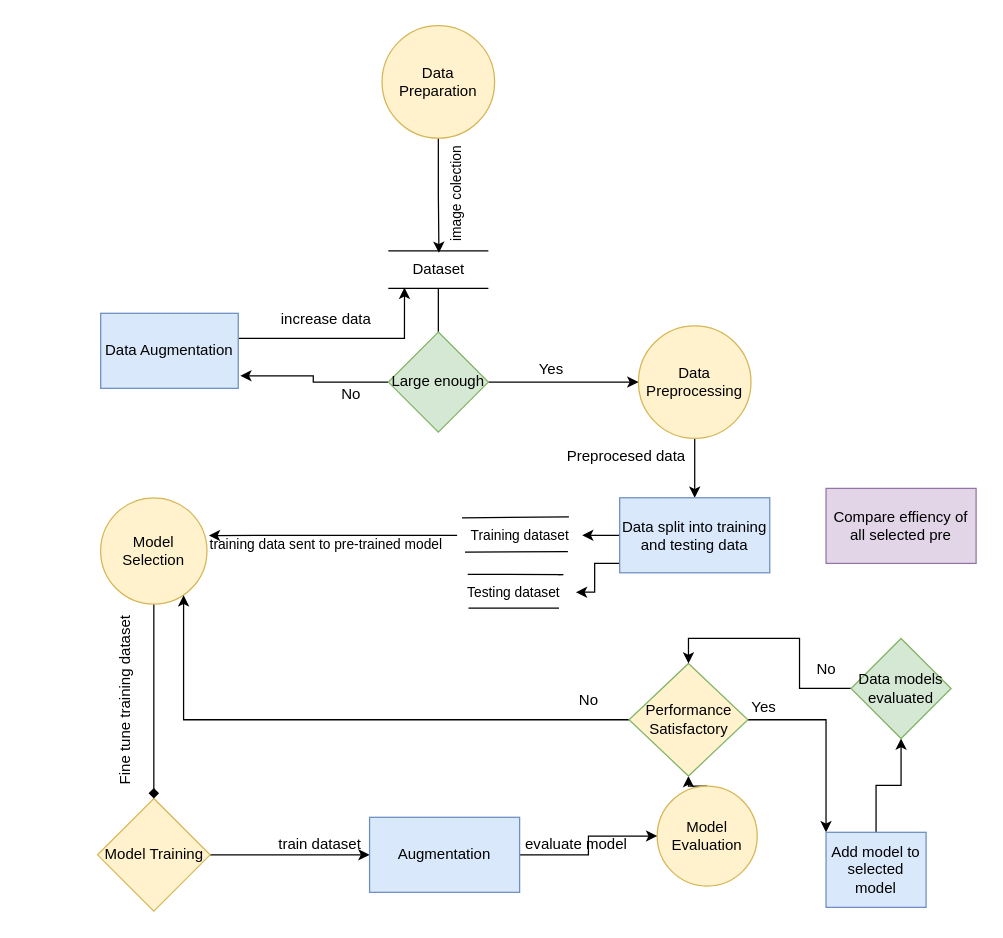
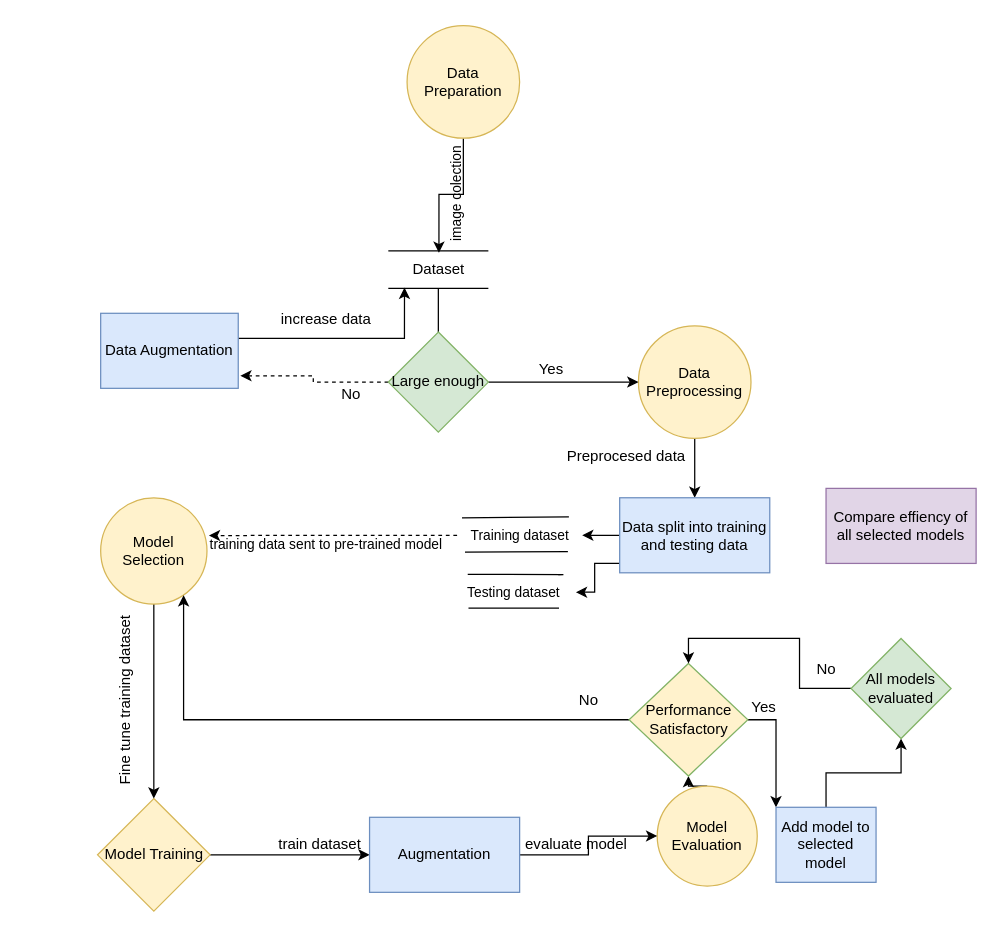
  <mxCell id="0" />
  <mxCell id="1" parent="0" />
  <mxCell id="2" style="edgeStyle=orthogonalEdgeStyle;rounded=0;orthogonalLoop=1;jettySize=auto;html=1;entryX=0.508;entryY=0.056;entryDx=0;entryDy=0;entryPerimeter=0;" parent="1" source="3" target="13" edge="1"><mxGeometry relative="1" as="geometry" /></mxCell>
- <mxCell id="3" value="Data Preparation" style="ellipse;whiteSpace=wrap;html=1;aspect=fixed;fillColor=#fff2cc;strokeColor=#d6b656;" parent="1" vertex="1"><mxGeometry x="305" y="20" width="90" height="90" as="geometry" /></mxCell>
+ <mxCell id="3" value="Data Preparation" style="ellipse;whiteSpace=wrap;html=1;aspect=fixed;fillColor=#fff2cc;strokeColor=#d6b656;" parent="1" vertex="1"><mxGeometry x="325" y="20" width="90" height="90" as="geometry" /></mxCell>
  <mxCell id="4" style="edgeStyle=orthogonalEdgeStyle;rounded=0;orthogonalLoop=1;jettySize=auto;html=1;entryX=0;entryY=0.5;entryDx=0;entryDy=0;" parent="1" source="5" target="32" edge="1"><mxGeometry relative="1" as="geometry" /></mxCell>
  <mxCell id="5" value="Model Training" style="rhombus;whiteSpace=wrap;html=1;aspect=fixed;fillColor=#fff2cc;strokeColor=#d6b656;" parent="1" vertex="1"><mxGeometry x="77.5" y="638" width="90" height="90" as="geometry" /></mxCell>
  <mxCell id="6" style="edgeStyle=orthogonalEdgeStyle;rounded=0;orthogonalLoop=1;jettySize=auto;html=1;exitX=0.5;exitY=1;exitDx=0;exitDy=0;entryX=0.5;entryY=0;entryDx=0;entryDy=0;" parent="1" source="7" target="25" edge="1"><mxGeometry relative="1" as="geometry" /></mxCell>
  <mxCell id="7" value="Data Preprocessing" style="ellipse;whiteSpace=wrap;html=1;aspect=fixed;fillColor=#fff2cc;strokeColor=#d6b656;" parent="1" vertex="1"><mxGeometry x="510" y="260" width="90" height="90" as="geometry" /></mxCell>
  <mxCell id="8" value="" style="endArrow=none;html=1;rounded=0;" parent="1" edge="1"><mxGeometry width="50" height="50" relative="1" as="geometry"><mxPoint x="310" y="200" as="sourcePoint" /><mxPoint x="390" y="200" as="targetPoint" /></mxGeometry></mxCell>
  <mxCell id="9" value="" style="endArrow=none;html=1;rounded=0;" parent="1" edge="1"><mxGeometry width="50" height="50" relative="1" as="geometry"><mxPoint x="310" y="230" as="sourcePoint" /><mxPoint x="390" y="230" as="targetPoint" /><Array as="points"><mxPoint x="340" y="230" /></Array></mxGeometry></mxCell>
  <mxCell id="10" style="edgeStyle=orthogonalEdgeStyle;rounded=0;orthogonalLoop=1;jettySize=auto;html=1;exitX=0.5;exitY=0;exitDx=0;exitDy=0;entryX=0.5;entryY=1;entryDx=0;entryDy=0;" parent="1" source="11" target="37" edge="1"><mxGeometry relative="1" as="geometry" /></mxCell>
  <mxCell id="11" value="Model Evaluation" style="ellipse;whiteSpace=wrap;html=1;aspect=fixed;fillColor=#fff2cc;strokeColor=#d6b656;" parent="1" vertex="1"><mxGeometry x="525" y="628" width="80" height="80" as="geometry" /></mxCell>
  <mxCell id="12" style="edgeStyle=orthogonalEdgeStyle;rounded=0;orthogonalLoop=1;jettySize=auto;html=1;entryX=0.5;entryY=0;entryDx=0;entryDy=0;endArrow=none;" parent="1" source="13" target="16" edge="1"><mxGeometry relative="1" as="geometry" /></mxCell>
  <mxCell id="13" value="Dataset" style="text;html=1;align=center;verticalAlign=middle;resizable=0;points=[];autosize=1;strokeColor=none;fillColor=none;" parent="1" vertex="1"><mxGeometry x="320" y="200" width="60" height="30" as="geometry" /></mxCell>
- <mxCell id="14" style="edgeStyle=orthogonalEdgeStyle;rounded=0;orthogonalLoop=1;jettySize=auto;html=1;exitX=0;exitY=0.5;exitDx=0;exitDy=0;entryX=1.015;entryY=0.833;entryDx=0;entryDy=0;entryPerimeter=0;" parent="1" source="16" target="22" edge="1"><mxGeometry relative="1" as="geometry" /></mxCell>
+ <mxCell id="14" style="edgeStyle=orthogonalEdgeStyle;rounded=0;orthogonalLoop=1;jettySize=auto;html=1;exitX=0;exitY=0.5;exitDx=0;exitDy=0;entryX=1.015;entryY=0.833;entryDx=0;entryDy=0;entryPerimeter=0;dashed=1;" parent="1" source="16" target="22" edge="1"><mxGeometry relative="1" as="geometry" /></mxCell>
  <mxCell id="15" style="edgeStyle=orthogonalEdgeStyle;rounded=0;orthogonalLoop=1;jettySize=auto;html=1;exitX=1;exitY=0.5;exitDx=0;exitDy=0;" parent="1" source="16" target="7" edge="1"><mxGeometry relative="1" as="geometry" /></mxCell>
  <mxCell id="16" value="Large enough" style="rhombus;whiteSpace=wrap;html=1;fillColor=#d5e8d4;strokeColor=#82b366;" parent="1" vertex="1"><mxGeometry x="310" y="265" width="80" height="80" as="geometry" /></mxCell>
  <mxCell id="17" value="No" style="text;html=1;align=center;verticalAlign=middle;resizable=0;points=[];autosize=1;strokeColor=none;fillColor=none;" parent="1" vertex="1"><mxGeometry x="260" y="300" width="40" height="30" as="geometry" /></mxCell>
  <mxCell id="18" value="Yes" style="text;html=1;align=center;verticalAlign=middle;resizable=0;points=[];autosize=1;strokeColor=none;fillColor=none;" parent="1" vertex="1"><mxGeometry x="420" y="280" width="40" height="30" as="geometry" /></mxCell>
  <mxCell id="19" value="&lt;font style=&quot;font-size: 11px;&quot;&gt;image colection&lt;/font&gt;" style="text;html=1;align=center;verticalAlign=middle;resizable=0;points=[];autosize=1;strokeColor=none;fillColor=none;rotation=-90;" parent="1" vertex="1"><mxGeometry x="315" y="140" width="100" height="30" as="geometry" /></mxCell>
  <mxCell id="20" value="&lt;font style=&quot;font-size: 12px;&quot;&gt;increase data&lt;/font&gt;" style="text;html=1;align=center;verticalAlign=middle;resizable=0;points=[];autosize=1;strokeColor=none;fillColor=none;" parent="1" vertex="1"><mxGeometry x="210" y="240" width="100" height="30" as="geometry" /></mxCell>
  <mxCell id="21" style="edgeStyle=orthogonalEdgeStyle;rounded=0;orthogonalLoop=1;jettySize=auto;html=1;entryX=0.049;entryY=0.982;entryDx=0;entryDy=0;entryPerimeter=0;" parent="1" source="22" target="13" edge="1"><mxGeometry relative="1" as="geometry"><Array as="points"><mxPoint x="323" y="270" /></Array></mxGeometry></mxCell>
  <mxCell id="22" value="Data Augmentation" style="rounded=0;whiteSpace=wrap;html=1;fillColor=#dae8fc;strokeColor=#6c8ebf;" parent="1" vertex="1"><mxGeometry x="80" y="250" width="110" height="60" as="geometry" /></mxCell>
  <mxCell id="23" style="edgeStyle=orthogonalEdgeStyle;rounded=0;orthogonalLoop=1;jettySize=auto;html=1;" edge="1" parent="1" source="25" target="49"><mxGeometry relative="1" as="geometry" /></mxCell>
  <mxCell id="24" style="edgeStyle=orthogonalEdgeStyle;rounded=0;orthogonalLoop=1;jettySize=auto;html=1;" edge="1" parent="1" source="25" target="50"><mxGeometry relative="1" as="geometry"><Array as="points"><mxPoint x="475" y="450" /><mxPoint x="475" y="473" /></Array></mxGeometry></mxCell>
  <mxCell id="25" value="Data split into training and testing data" style="rounded=0;whiteSpace=wrap;html=1;fillColor=#dae8fc;strokeColor=#6c8ebf;" parent="1" vertex="1"><mxGeometry x="495" y="397.5" width="120" height="60" as="geometry" /></mxCell>
  <mxCell id="26" value="Preprocesed data" style="text;html=1;align=center;verticalAlign=middle;resizable=0;points=[];autosize=1;strokeColor=none;fillColor=none;" parent="1" vertex="1"><mxGeometry x="440" y="350" width="120" height="30" as="geometry" /></mxCell>
- <mxCell id="27" style="edgeStyle=orthogonalEdgeStyle;rounded=0;orthogonalLoop=1;jettySize=auto;html=1;entryX=0.5;entryY=0;entryDx=0;entryDy=0;endArrow=diamond;" parent="1" source="28" target="5" edge="1"><mxGeometry relative="1" as="geometry" /></mxCell>
+ <mxCell id="27" style="edgeStyle=orthogonalEdgeStyle;rounded=0;orthogonalLoop=1;jettySize=auto;html=1;entryX=0.5;entryY=0;entryDx=0;entryDy=0;" parent="1" source="28" target="5" edge="1"><mxGeometry relative="1" as="geometry" /></mxCell>
  <mxCell id="28" value="Model Selection" style="ellipse;whiteSpace=wrap;html=1;aspect=fixed;fillColor=#fff2cc;strokeColor=#d6b656;" parent="1" vertex="1"><mxGeometry x="80" y="397.5" width="85" height="85" as="geometry" /></mxCell>
  <mxCell id="29" value="&lt;font style=&quot;font-size: 11px;&quot;&gt;training data sent to pre-trained model&lt;/font&gt;" style="text;html=1;align=center;verticalAlign=middle;resizable=0;points=[];autosize=1;strokeColor=none;fillColor=none;" parent="1" vertex="1"><mxGeometry x="155" y="420" width="210" height="30" as="geometry" /></mxCell>
  <mxCell id="30" value="Fine tune training dataset" style="text;html=1;align=center;verticalAlign=middle;resizable=0;points=[];autosize=1;strokeColor=none;fillColor=none;rotation=-90;" parent="1" vertex="1"><mxGeometry x="20" y="545" width="160" height="30" as="geometry" /></mxCell>
  <mxCell id="31" style="edgeStyle=orthogonalEdgeStyle;rounded=0;orthogonalLoop=1;jettySize=auto;html=1;entryX=0;entryY=0.5;entryDx=0;entryDy=0;" parent="1" source="32" target="11" edge="1"><mxGeometry relative="1" as="geometry" /></mxCell>
  <mxCell id="32" value="Augmentation" style="rounded=0;whiteSpace=wrap;html=1;fillColor=#dae8fc;strokeColor=#6c8ebf;" parent="1" vertex="1"><mxGeometry x="295" y="653" width="120" height="60" as="geometry" /></mxCell>
  <mxCell id="33" value="train dataset" style="text;html=1;align=center;verticalAlign=middle;resizable=0;points=[];autosize=1;strokeColor=none;fillColor=none;" parent="1" vertex="1"><mxGeometry x="210" y="660" width="90" height="30" as="geometry" /></mxCell>
  <mxCell id="34" value="evaluate model" style="text;html=1;align=center;verticalAlign=middle;resizable=0;points=[];autosize=1;strokeColor=none;fillColor=none;" parent="1" vertex="1"><mxGeometry x="410" y="660" width="100" height="30" as="geometry" /></mxCell>
  <mxCell id="35" style="edgeStyle=orthogonalEdgeStyle;rounded=0;orthogonalLoop=1;jettySize=auto;html=1;entryX=0.78;entryY=0.916;entryDx=0;entryDy=0;entryPerimeter=0;" parent="1" source="37" target="28" edge="1"><mxGeometry relative="1" as="geometry" /></mxCell>
  <mxCell id="36" style="edgeStyle=orthogonalEdgeStyle;rounded=0;orthogonalLoop=1;jettySize=auto;html=1;entryX=0;entryY=0;entryDx=0;entryDy=0;" parent="1" source="37" target="41" edge="1"><mxGeometry relative="1" as="geometry" /></mxCell>
  <mxCell id="37" value="Performance Satisfactory" style="rhombus;whiteSpace=wrap;html=1;fillColor=#fff2cc;strokeColor=#82b366;" parent="1" vertex="1"><mxGeometry x="502.5" y="530" width="95" height="90" as="geometry" /></mxCell>
  <mxCell id="38" value="No" style="text;html=1;align=center;verticalAlign=middle;resizable=0;points=[];autosize=1;strokeColor=none;fillColor=none;" parent="1" vertex="1"><mxGeometry x="450" y="545" width="40" height="30" as="geometry" /></mxCell>
  <mxCell id="39" value="Yes" style="text;html=1;align=center;verticalAlign=middle;resizable=0;points=[];autosize=1;strokeColor=none;fillColor=none;" parent="1" vertex="1"><mxGeometry x="590" y="550" width="40" height="30" as="geometry" /></mxCell>
  <mxCell id="40" style="edgeStyle=orthogonalEdgeStyle;rounded=0;orthogonalLoop=1;jettySize=auto;html=1;entryX=0.5;entryY=1;entryDx=0;entryDy=0;" parent="1" source="41" target="43" edge="1"><mxGeometry relative="1" as="geometry"><mxPoint x="720" y="620" as="targetPoint" /></mxGeometry></mxCell>
- <mxCell id="41" value="Add model to selected model" style="rounded=0;whiteSpace=wrap;html=1;fillColor=#dae8fc;strokeColor=#6c8ebf;" parent="1" vertex="1"><mxGeometry x="660" y="665" width="80" height="60" as="geometry" /></mxCell>
+ <mxCell id="41" value="Add model to selected model" style="rounded=0;whiteSpace=wrap;html=1;fillColor=#dae8fc;strokeColor=#6c8ebf;" parent="1" vertex="1"><mxGeometry x="620" y="645" width="80" height="60" as="geometry" /></mxCell>
  <mxCell id="42" style="edgeStyle=orthogonalEdgeStyle;rounded=0;orthogonalLoop=1;jettySize=auto;html=1;entryX=0.5;entryY=0;entryDx=0;entryDy=0;" parent="1" source="43" target="37" edge="1"><mxGeometry relative="1" as="geometry" /></mxCell>
- <mxCell id="43" value="Data models evaluated" style="rhombus;whiteSpace=wrap;html=1;fillColor=#d5e8d4;strokeColor=#82b366;" parent="1" vertex="1"><mxGeometry x="680" y="510" width="80" height="80" as="geometry" /></mxCell>
- <mxCell id="44" value="Compare effiency of all selected pre" style="whiteSpace=wrap;html=1;fillColor=#e1d5e7;strokeColor=#9673a6;" parent="1" vertex="1"><mxGeometry x="660" y="390" width="120" height="60" as="geometry" /></mxCell>
+ <mxCell id="43" value="All models evaluated" style="rhombus;whiteSpace=wrap;html=1;fillColor=#d5e8d4;strokeColor=#82b366;" parent="1" vertex="1"><mxGeometry x="680" y="510" width="80" height="80" as="geometry" /></mxCell>
+ <mxCell id="44" value="Compare effiency of all selected models" style="whiteSpace=wrap;html=1;fillColor=#e1d5e7;strokeColor=#9673a6;" parent="1" vertex="1"><mxGeometry x="660" y="390" width="120" height="60" as="geometry" /></mxCell>
  <mxCell id="45" value="No" style="text;html=1;align=center;verticalAlign=middle;resizable=0;points=[];autosize=1;strokeColor=none;fillColor=none;" parent="1" vertex="1"><mxGeometry x="640" y="520" width="40" height="30" as="geometry" /></mxCell>
  <mxCell id="46" value="" style="endArrow=none;html=1;rounded=0;entryX=0.894;entryY=0.008;entryDx=0;entryDy=0;entryPerimeter=0;exitX=0.039;exitY=0.033;exitDx=0;exitDy=0;exitPerimeter=0;" edge="1" parent="1" source="49" target="49"><mxGeometry width="50" height="50" relative="1" as="geometry"><mxPoint x="337.5" y="490" as="sourcePoint" /><mxPoint x="419" y="487" as="targetPoint" /></mxGeometry></mxCell>
  <mxCell id="47" value="" style="endArrow=none;html=1;rounded=0;entryX=0.886;entryY=0.937;entryDx=0;entryDy=0;entryPerimeter=0;exitX=0.063;exitY=0.947;exitDx=0;exitDy=0;exitPerimeter=0;" edge="1" parent="1" source="49" target="49"><mxGeometry width="50" height="50" relative="1" as="geometry"><mxPoint x="350" y="509.52" as="sourcePoint" /><mxPoint x="410" y="509.52" as="targetPoint" /></mxGeometry></mxCell>
- <mxCell id="48" style="edgeStyle=orthogonalEdgeStyle;rounded=0;orthogonalLoop=1;jettySize=auto;html=1;entryX=1.018;entryY=0.356;entryDx=0;entryDy=0;entryPerimeter=0;" edge="1" parent="1" source="49" target="28"><mxGeometry relative="1" as="geometry" /></mxCell>
+ <mxCell id="48" style="edgeStyle=orthogonalEdgeStyle;rounded=0;orthogonalLoop=1;jettySize=auto;html=1;entryX=1.018;entryY=0.356;entryDx=0;entryDy=0;entryPerimeter=0;dashed=1;" edge="1" parent="1" source="49" target="28"><mxGeometry relative="1" as="geometry" /></mxCell>
  <mxCell id="49" value="&lt;font style=&quot;font-size: 11px;&quot;&gt;Training dataset&lt;/font&gt;" style="text;html=1;align=center;verticalAlign=middle;resizable=0;points=[];autosize=1;strokeColor=none;fillColor=none;" vertex="1" parent="1"><mxGeometry x="365" y="412.5" width="100" height="30" as="geometry" /></mxCell>
  <mxCell id="50" value="&lt;font style=&quot;font-size: 11px;&quot;&gt;Testing dataset&lt;/font&gt;" style="text;html=1;align=center;verticalAlign=middle;resizable=0;points=[];autosize=1;strokeColor=none;fillColor=none;" vertex="1" parent="1"><mxGeometry x="360" y="457.5" width="100" height="30" as="geometry" /></mxCell>
  <mxCell id="51" value="" style="endArrow=none;html=1;rounded=0;entryX=0.859;entryY=0.055;entryDx=0;entryDy=0;entryPerimeter=0;exitX=0.135;exitY=0.041;exitDx=0;exitDy=0;exitPerimeter=0;" edge="1" parent="1" source="50" target="50"><mxGeometry width="50" height="50" relative="1" as="geometry"><mxPoint x="310" y="550" as="sourcePoint" /><mxPoint x="360" y="500" as="targetPoint" /><Array as="points"><mxPoint x="450" y="459" /></Array></mxGeometry></mxCell>
  <mxCell id="52" value="" style="endArrow=none;html=1;rounded=0;entryX=0.865;entryY=0.942;entryDx=0;entryDy=0;entryPerimeter=0;exitX=0.141;exitY=0.942;exitDx=0;exitDy=0;exitPerimeter=0;" edge="1" parent="1" source="50" target="50"><mxGeometry width="50" height="50" relative="1" as="geometry"><mxPoint x="370" y="486" as="sourcePoint" /><mxPoint x="460" y="483" as="targetPoint" /></mxGeometry></mxCell>
